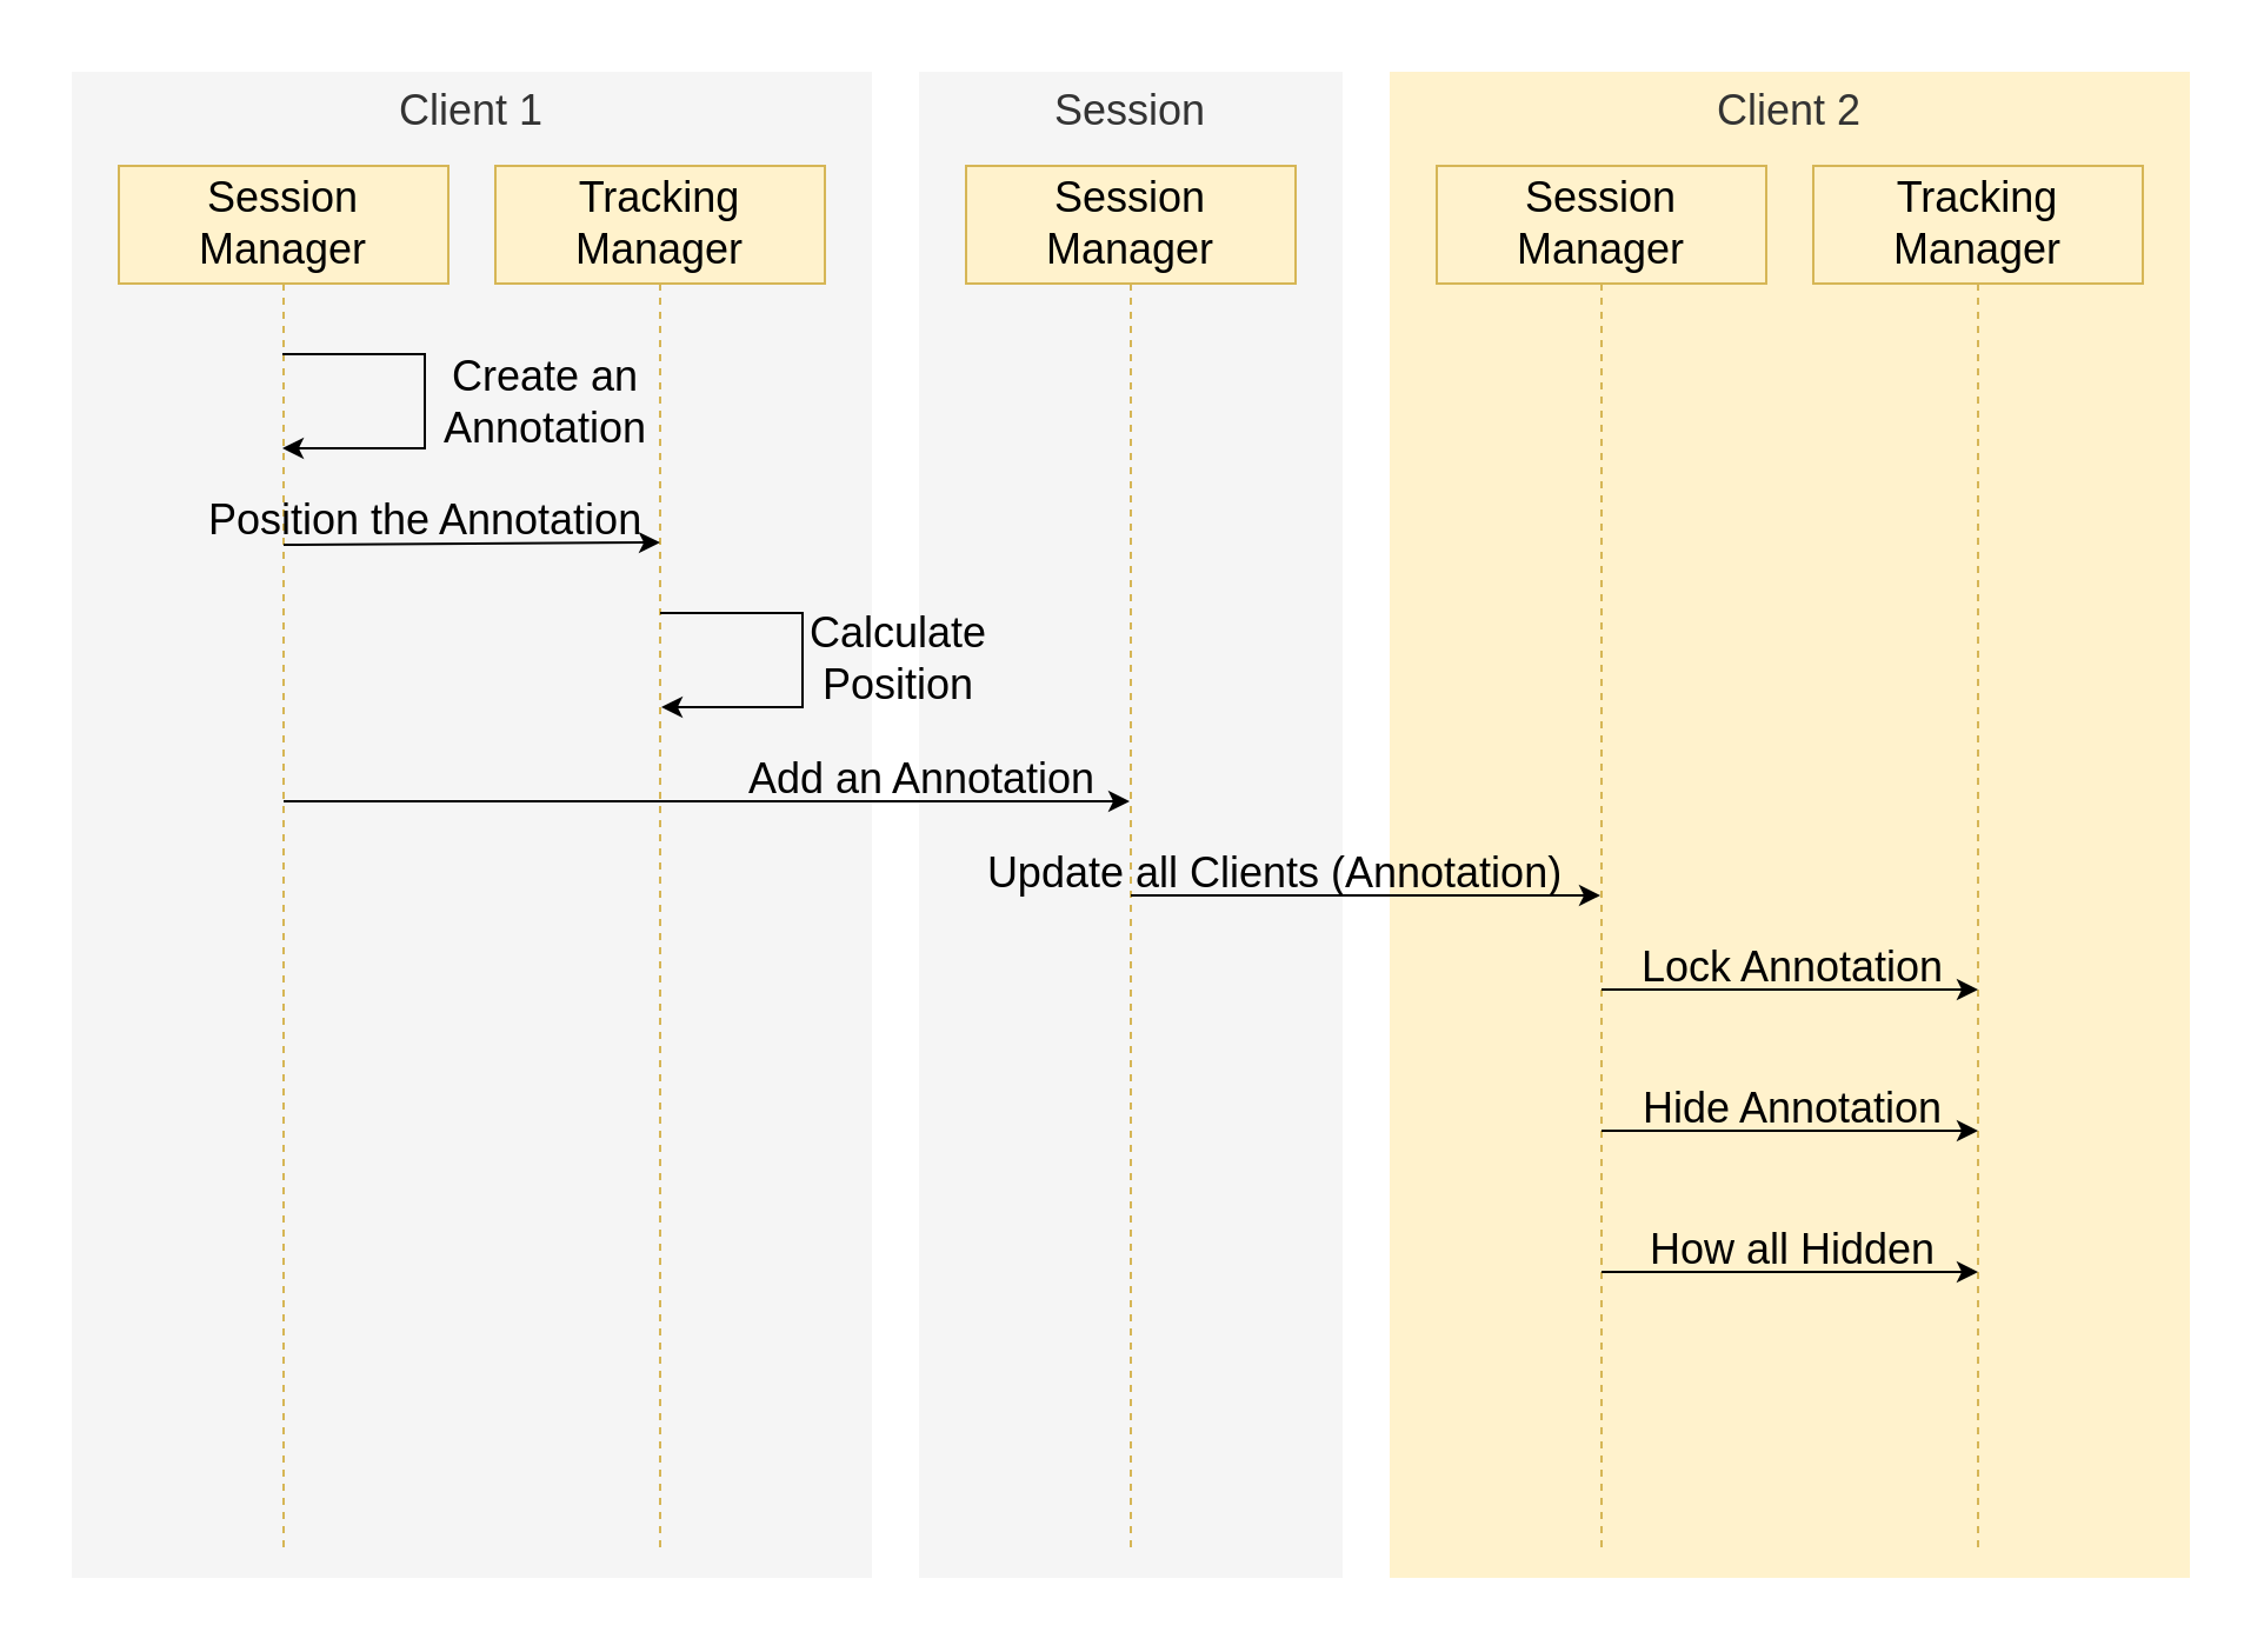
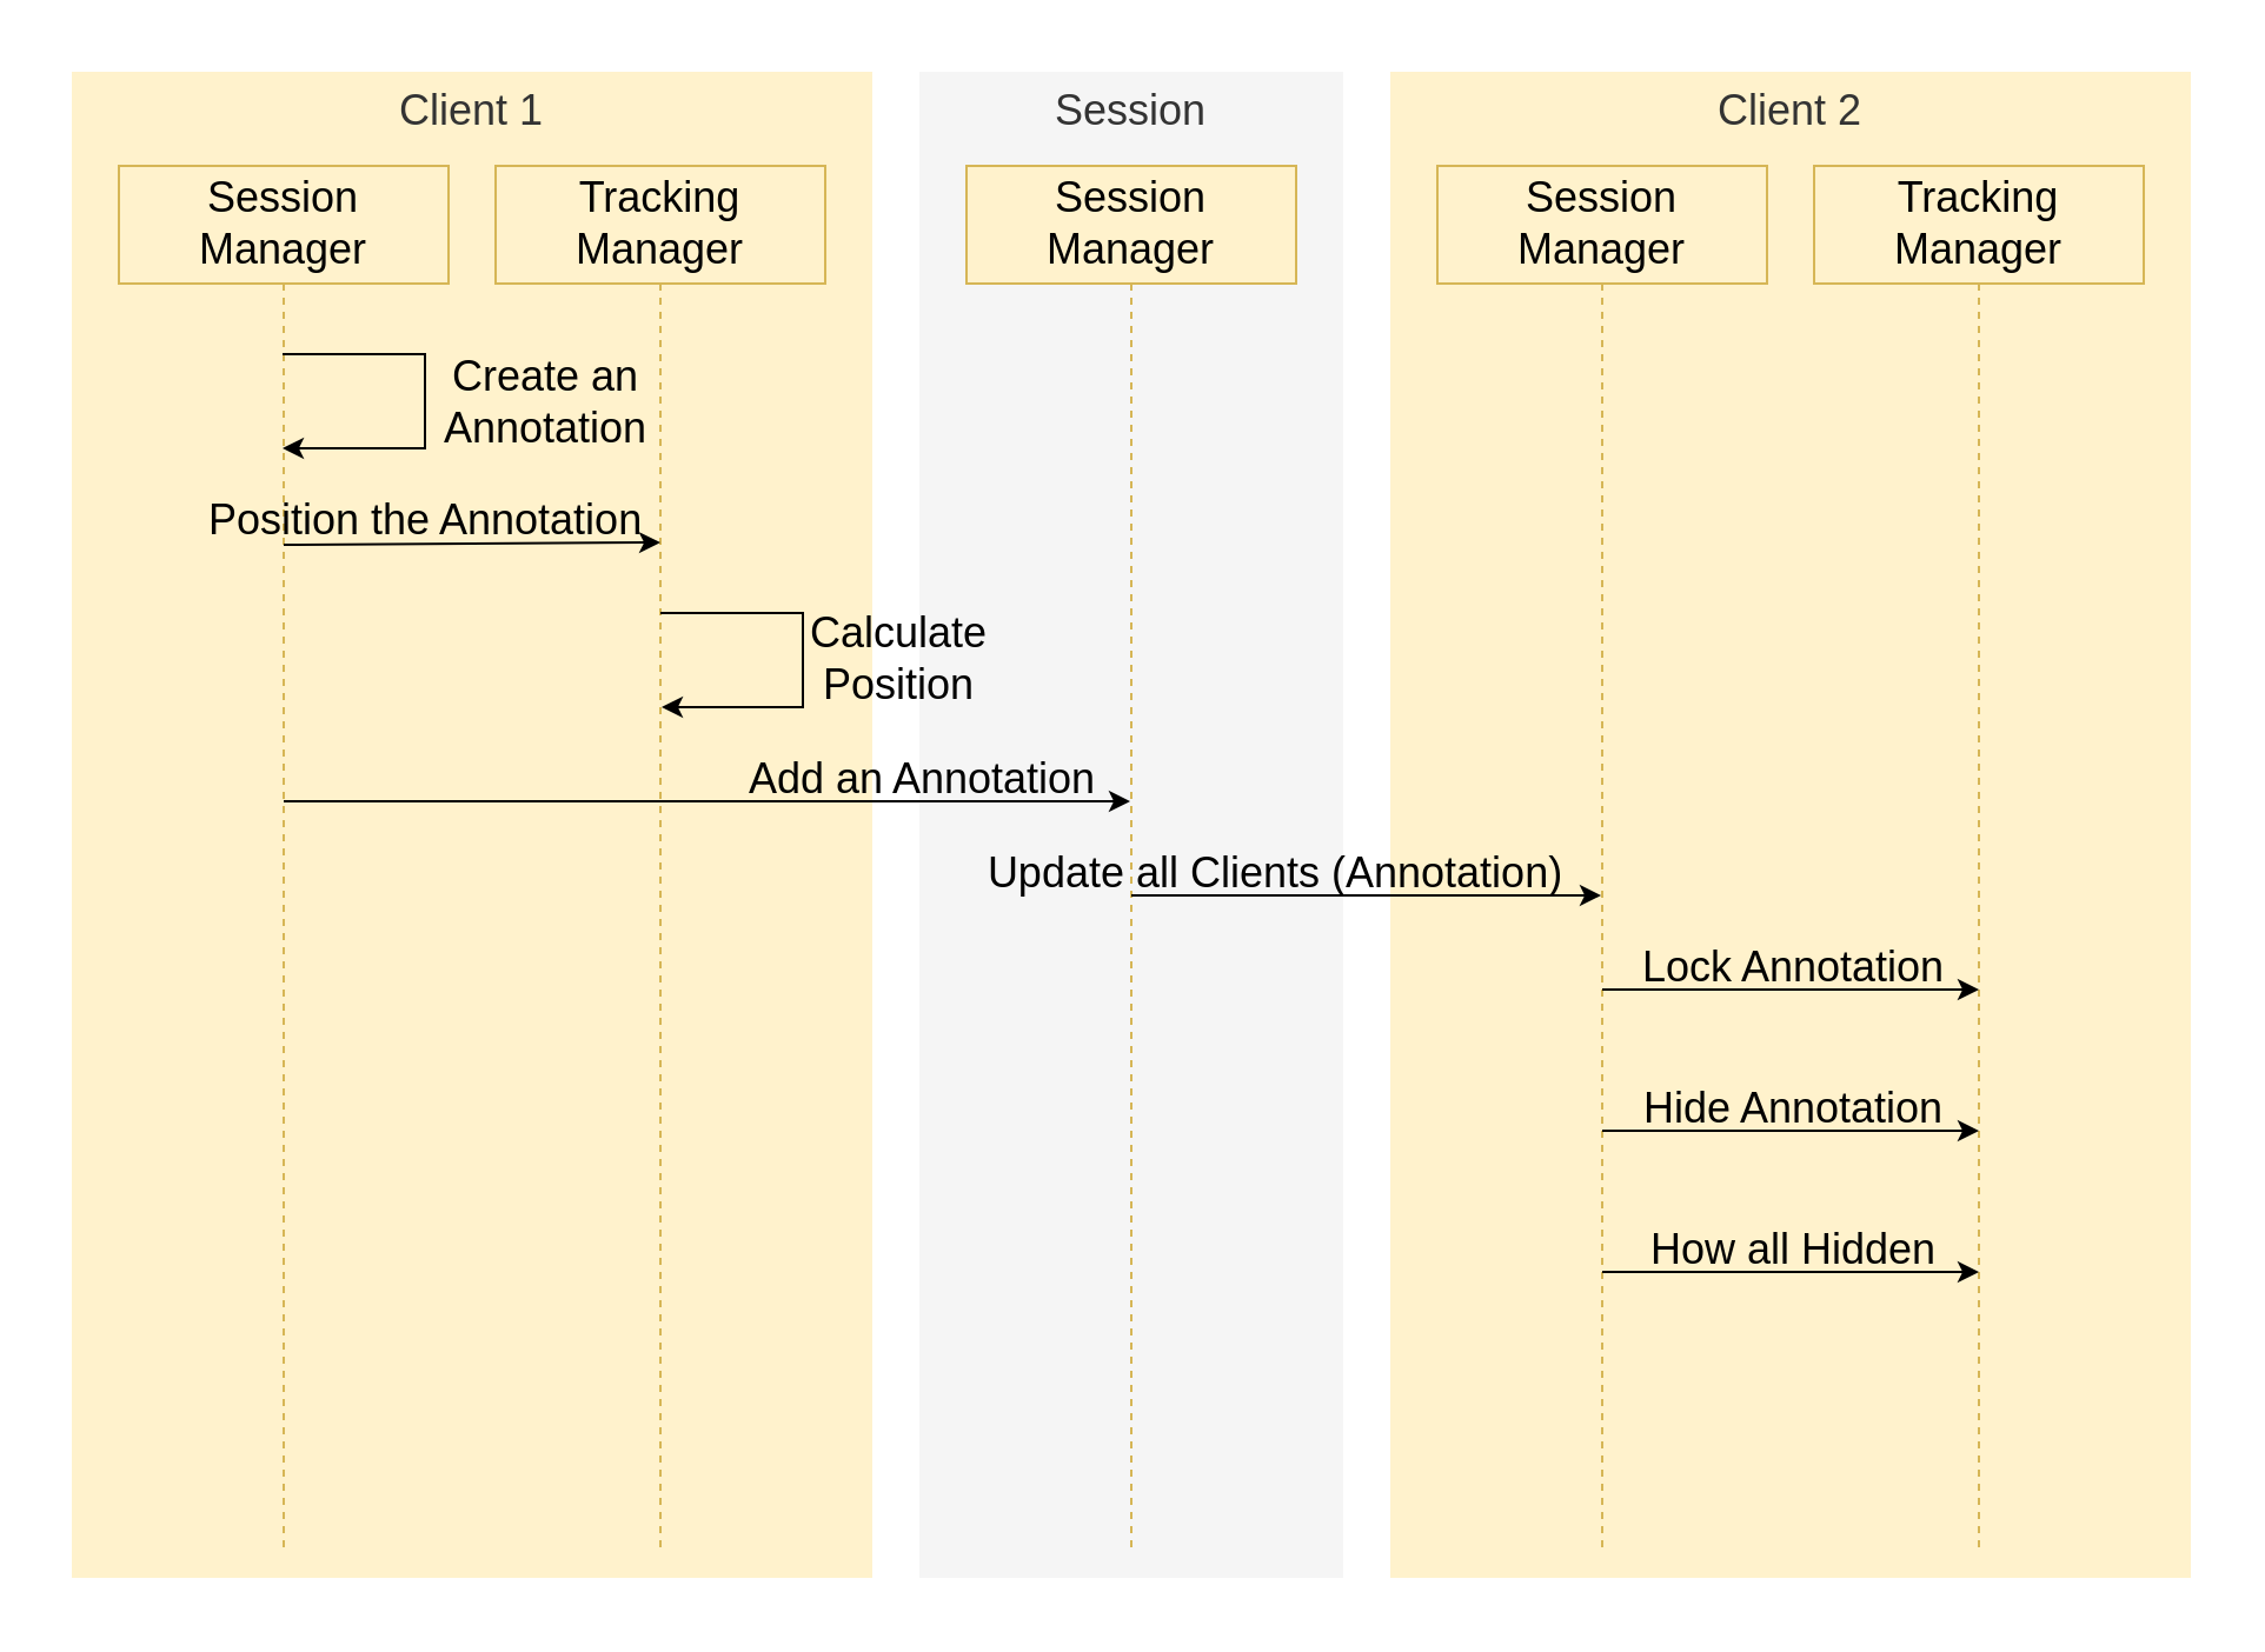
  <mxCell id="0" />
  <mxCell id="1" parent="0" />
  <mxCell id="2" value="" style="rounded=0;whiteSpace=wrap;html=1;strokeColor=none;" parent="1" vertex="1"><mxGeometry x="20" y="20" width="920" height="660" as="geometry" /></mxCell>
  <mxCell id="3" value="Client 2" style="rounded=0;whiteSpace=wrap;html=1;fillColor=#fff2cc;fontColor=#333333;strokeColor=none;verticalAlign=top;fontSize=18;" parent="1" vertex="1"><mxGeometry x="590" y="30" width="340" height="640" as="geometry" /></mxCell>
  <mxCell id="4" value="Session" style="rounded=0;whiteSpace=wrap;html=1;fillColor=#f5f5f5;fontColor=#333333;strokeColor=none;verticalAlign=top;fontSize=18;" parent="1" vertex="1"><mxGeometry x="390" y="30" width="180" height="640" as="geometry" /></mxCell>
- <mxCell id="5" value="Client 1" style="rounded=0;whiteSpace=wrap;html=1;fillColor=#f5f5f5;fontColor=#333333;strokeColor=none;verticalAlign=top;fontSize=18;" parent="1" vertex="1"><mxGeometry x="30" y="30" width="340" height="640" as="geometry" /></mxCell>
+ <mxCell id="5" value="Client 1" style="rounded=0;whiteSpace=wrap;html=1;fillColor=#fff2cc;fontColor=#333333;strokeColor=none;verticalAlign=top;fontSize=18;" parent="1" vertex="1"><mxGeometry x="30" y="30" width="340" height="640" as="geometry" /></mxCell>
  <mxCell id="6" value="Session Manager" style="shape=umlLifeline;perimeter=lifelinePerimeter;whiteSpace=wrap;html=1;container=1;dropTarget=0;collapsible=0;recursiveResize=0;outlineConnect=0;portConstraint=eastwest;newEdgeStyle={&quot;curved&quot;:0,&quot;rounded&quot;:0};fontSize=18;size=50;fillColor=#fff2cc;strokeColor=#d6b656;" parent="1" vertex="1"><mxGeometry x="50" y="70" width="140" height="590" as="geometry" /></mxCell>
  <mxCell id="7" value="Session Manager" style="shape=umlLifeline;perimeter=lifelinePerimeter;whiteSpace=wrap;html=1;container=1;dropTarget=0;collapsible=0;recursiveResize=0;outlineConnect=0;portConstraint=eastwest;newEdgeStyle={&quot;curved&quot;:0,&quot;rounded&quot;:0};fontSize=18;size=50;fillColor=#fff2cc;strokeColor=#d6b656;" parent="1" vertex="1"><mxGeometry x="410" y="70" width="140" height="590" as="geometry" /></mxCell>
  <mxCell id="8" value="Tracking Manager" style="shape=umlLifeline;perimeter=lifelinePerimeter;whiteSpace=wrap;html=1;container=1;dropTarget=0;collapsible=0;recursiveResize=0;outlineConnect=0;portConstraint=eastwest;newEdgeStyle={&quot;curved&quot;:0,&quot;rounded&quot;:0};fontSize=18;size=50;fillColor=#fff2cc;strokeColor=#d6b656;" parent="1" vertex="1"><mxGeometry x="210" y="70" width="140" height="590" as="geometry" /></mxCell>
  <mxCell id="9" value="" style="endArrow=classic;html=1;rounded=0;snapToPoint=0;" parent="1" target="6" edge="1"><mxGeometry relative="1" as="geometry"><mxPoint x="119.5" y="150" as="sourcePoint" /><mxPoint x="406" y="150" as="targetPoint" /><Array as="points"><mxPoint x="180" y="150" /><mxPoint x="180" y="170" /><mxPoint x="180" y="190" /></Array></mxGeometry></mxCell>
  <mxCell id="10" value="Create an&lt;div&gt;Annotation&lt;/div&gt;" style="edgeLabel;resizable=0;html=1;;align=center;verticalAlign=middle;fontSize=18;labelBackgroundColor=none;" parent="9" connectable="0" vertex="1"><mxGeometry relative="1" as="geometry"><mxPoint x="50" as="offset" /></mxGeometry></mxCell>
  <mxCell id="11" value="Tracking Manager" style="shape=umlLifeline;perimeter=lifelinePerimeter;whiteSpace=wrap;html=1;container=1;dropTarget=0;collapsible=0;recursiveResize=0;outlineConnect=0;portConstraint=eastwest;newEdgeStyle={&quot;curved&quot;:0,&quot;rounded&quot;:0};fontSize=18;size=50;fillColor=#fff2cc;strokeColor=#d6b656;" parent="1" vertex="1"><mxGeometry x="770" y="70" width="140" height="590" as="geometry" /></mxCell>
  <mxCell id="12" value="Session Manager" style="shape=umlLifeline;perimeter=lifelinePerimeter;whiteSpace=wrap;html=1;container=1;dropTarget=0;collapsible=0;recursiveResize=0;outlineConnect=0;portConstraint=eastwest;newEdgeStyle={&quot;curved&quot;:0,&quot;rounded&quot;:0};fontSize=18;size=50;fillColor=#fff2cc;strokeColor=#d6b656;" parent="1" vertex="1"><mxGeometry x="610" y="70" width="140" height="590" as="geometry" /></mxCell>
  <mxCell id="13" value="" style="endArrow=classic;html=1;rounded=0;snapToPoint=0;" parent="1" edge="1"><mxGeometry relative="1" as="geometry"><mxPoint x="120" y="231" as="sourcePoint" /><mxPoint x="280" y="230" as="targetPoint" /></mxGeometry></mxCell>
  <mxCell id="14" value="Position the Annotation" style="edgeLabel;resizable=0;html=1;;align=center;verticalAlign=middle;fontSize=18;labelBackgroundColor=none;" parent="13" connectable="0" vertex="1"><mxGeometry relative="1" as="geometry"><mxPoint x="-20" y="-10" as="offset" /></mxGeometry></mxCell>
  <mxCell id="15" value="" style="endArrow=classic;html=1;rounded=0;snapToPoint=0;" parent="1" edge="1"><mxGeometry relative="1" as="geometry"><mxPoint x="480" y="380" as="sourcePoint" /><mxPoint x="679.5" y="380" as="targetPoint" /></mxGeometry></mxCell>
  <mxCell id="16" value="Update all Clients (Annotation)" style="edgeLabel;resizable=0;html=1;;align=center;verticalAlign=middle;fontSize=18;labelBackgroundColor=none;" parent="15" connectable="0" vertex="1"><mxGeometry relative="1" as="geometry"><mxPoint x="-40" y="-10" as="offset" /></mxGeometry></mxCell>
  <mxCell id="17" value="" style="endArrow=classic;html=1;rounded=0;snapToPoint=0;" parent="1" edge="1"><mxGeometry relative="1" as="geometry"><mxPoint x="120" y="340" as="sourcePoint" /><mxPoint x="479.5" y="340" as="targetPoint" /></mxGeometry></mxCell>
  <mxCell id="18" value="Add an Annotation" style="edgeLabel;resizable=0;html=1;;align=center;verticalAlign=middle;fontSize=18;labelBackgroundColor=none;" parent="17" connectable="0" vertex="1"><mxGeometry relative="1" as="geometry"><mxPoint x="90" y="-10" as="offset" /></mxGeometry></mxCell>
  <mxCell id="19" value="" style="endArrow=classic;html=1;rounded=0;snapToPoint=0;" parent="1" edge="1"><mxGeometry relative="1" as="geometry"><mxPoint x="680" y="420" as="sourcePoint" /><mxPoint x="840" y="420" as="targetPoint" /></mxGeometry></mxCell>
  <mxCell id="20" value="Lock Annotation" style="edgeLabel;resizable=0;html=1;;align=center;verticalAlign=middle;fontSize=18;labelBackgroundColor=none;" parent="19" connectable="0" vertex="1"><mxGeometry relative="1" as="geometry"><mxPoint y="-10" as="offset" /></mxGeometry></mxCell>
  <mxCell id="21" value="" style="endArrow=classic;html=1;rounded=0;snapToPoint=0;" edge="1" parent="1"><mxGeometry relative="1" as="geometry"><mxPoint x="280" y="260" as="sourcePoint" /><mxPoint x="280.5" y="300" as="targetPoint" /><Array as="points"><mxPoint x="340.5" y="260" /><mxPoint x="340.5" y="280" /><mxPoint x="340.5" y="300" /></Array></mxGeometry></mxCell>
  <mxCell id="22" value="Calculate&lt;div&gt;Position&lt;/div&gt;" style="edgeLabel;resizable=0;html=1;;align=center;verticalAlign=middle;fontSize=18;labelBackgroundColor=none;" connectable="0" vertex="1" parent="21"><mxGeometry relative="1" as="geometry"><mxPoint x="40" as="offset" /></mxGeometry></mxCell>
  <mxCell id="23" value="" style="endArrow=classic;html=1;rounded=0;snapToPoint=0;" edge="1" parent="1"><mxGeometry relative="1" as="geometry"><mxPoint x="680" y="480" as="sourcePoint" /><mxPoint x="840" y="480" as="targetPoint" /></mxGeometry></mxCell>
  <mxCell id="24" value="Hide Annotation" style="edgeLabel;resizable=0;html=1;;align=center;verticalAlign=middle;fontSize=18;labelBackgroundColor=none;" connectable="0" vertex="1" parent="23"><mxGeometry relative="1" as="geometry"><mxPoint y="-10" as="offset" /></mxGeometry></mxCell>
  <mxCell id="25" value="" style="endArrow=classic;html=1;rounded=0;snapToPoint=0;" edge="1" parent="1"><mxGeometry relative="1" as="geometry"><mxPoint x="680" y="540" as="sourcePoint" /><mxPoint x="840" y="540" as="targetPoint" /></mxGeometry></mxCell>
  <mxCell id="26" value="How all Hidden" style="edgeLabel;resizable=0;html=1;;align=center;verticalAlign=middle;fontSize=18;labelBackgroundColor=none;" connectable="0" vertex="1" parent="25"><mxGeometry relative="1" as="geometry"><mxPoint y="-10" as="offset" /></mxGeometry></mxCell>
